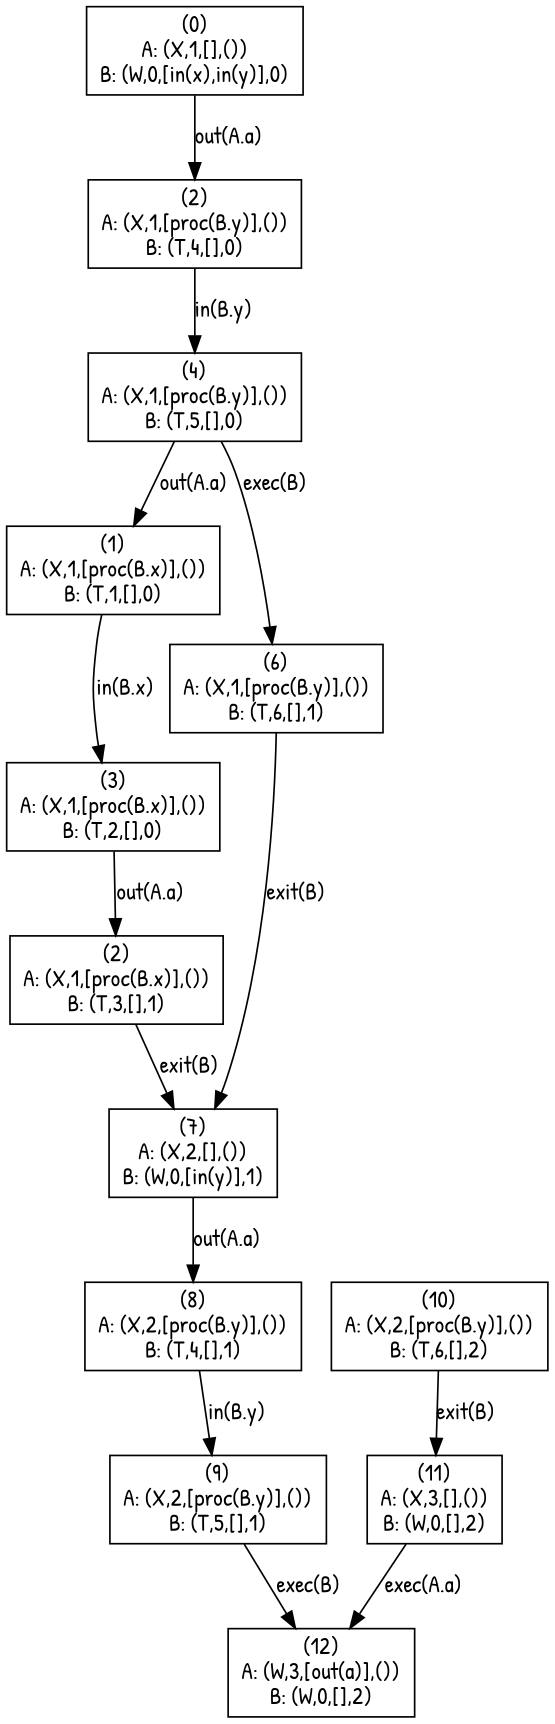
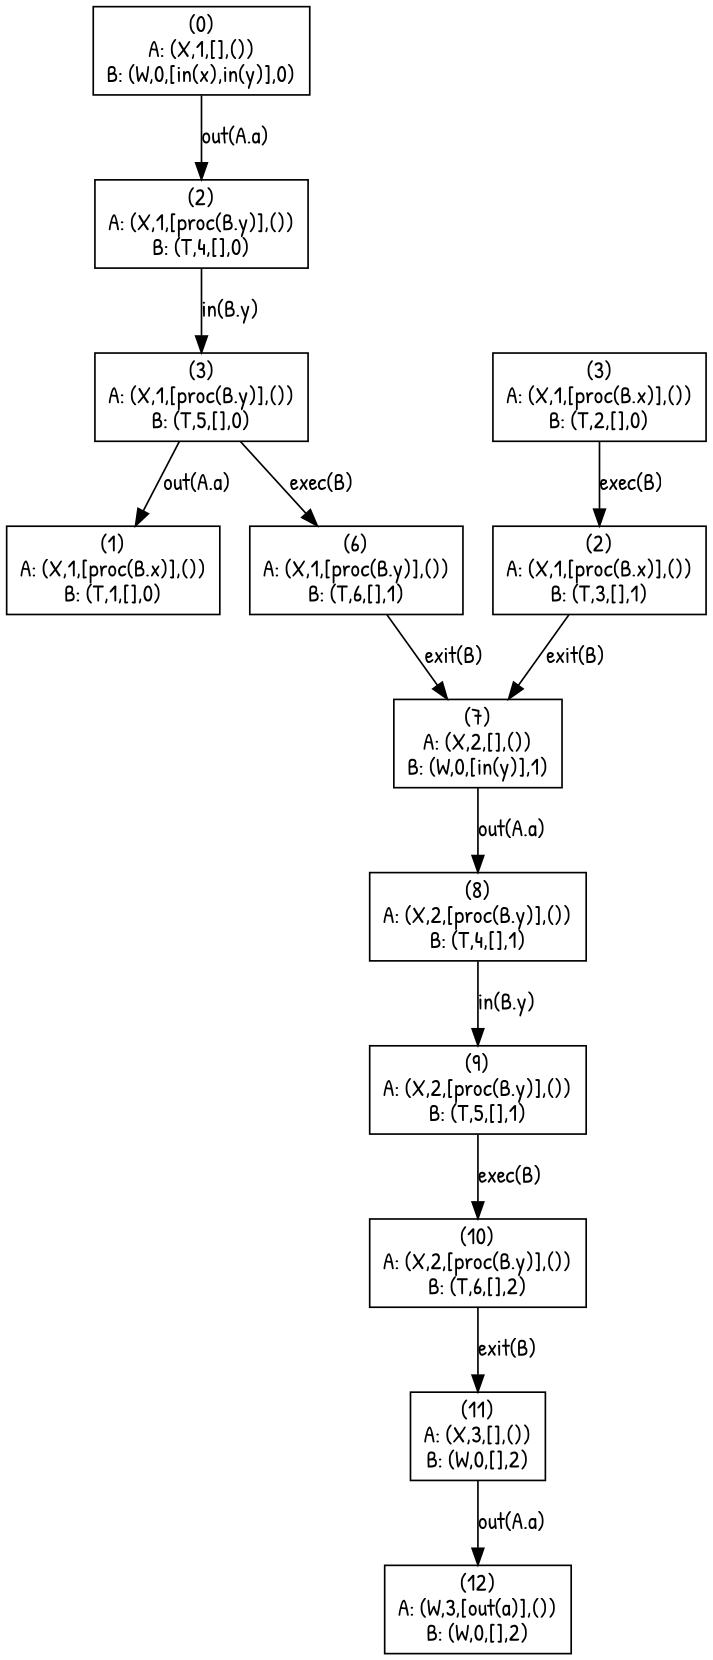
  digraph {
    fontname="Patrick Hand"
    rankdir=TB
    node [fontname="Patrick Hand" shape=box]
    edge [fontname="Patrick Hand"]
    n1 [label="(0)\nA: (X,1,[],())\nB: (W,0,[in(x),in(y)],0)"]
    n2 [label="(2)\nA: (X,1,[proc(B.y)],())\nB: (T,4,[],0)"]
    n3 [label="(1)\nA: (X,1,[proc(B.x)],())\nB: (T,1,[],0)"]
    n4 [label="(3)\nA: (X,1,[proc(B.x)],())\nB: (T,2,[],0)"]
-   n5 [label="(4)\nA: (X,1,[proc(B.y)],())\nB: (T,5,[],0)"]
+   n5 [label="(3)\nA: (X,1,[proc(B.y)],())\nB: (T,5,[],0)"]
    n6 [label="(2)\nA: (X,1,[proc(B.x)],())\nB: (T,3,[],1)"]
    n7 [label="(6)\nA: (X,1,[proc(B.y)],())\nB: (T,6,[],1)"]
    n8 [label="(7)\nA: (X,2,[],())\nB: (W,0,[in(y)],1)"]
    n9 [label="(8)\nA: (X,2,[proc(B.y)],())\nB: (T,4,[],1)"]
    n10 [label="(9)\nA: (X,2,[proc(B.y)],())\nB: (T,5,[],1)"]
    n11 [label="(10)\nA: (X,2,[proc(B.y)],())\nB: (T,6,[],2)"]
    n12 [label="(11)\nA: (X,3,[],())\nB: (W,0,[],2)"]
    n13 [label="(12)\nA: (W,3,[out(a)],())\nB: (W,0,[],2)"]
    n1 -> n2 [label="out(A.a)"]
    n2 -> n5 [label="in(B.y)"]
-   n3 -> n4 [label="in(B.x)"]
-   n4 -> n6 [label="out(A.a)"]
+   n4 -> n6 [label="exec(B)"]
    n5 -> n3 [label="out(A.a)"]
    n5 -> n7 [label="exec(B)"]
    n6 -> n8 [label="exit(B)"]
    n7 -> n8 [label="exit(B)"]
    n8 -> n9 [label="out(A.a)"]
    n9 -> n10 [label="in(B.y)"]
-   n10 -> n13 [label="exec(B)"]
+   n10 -> n11 [label="exec(B)"]
    n11 -> n12 [label="exit(B)"]
-   n12 -> n13 [label="exec(A.a)"]
+   n12 -> n13 [label="out(A.a)"]
  }
